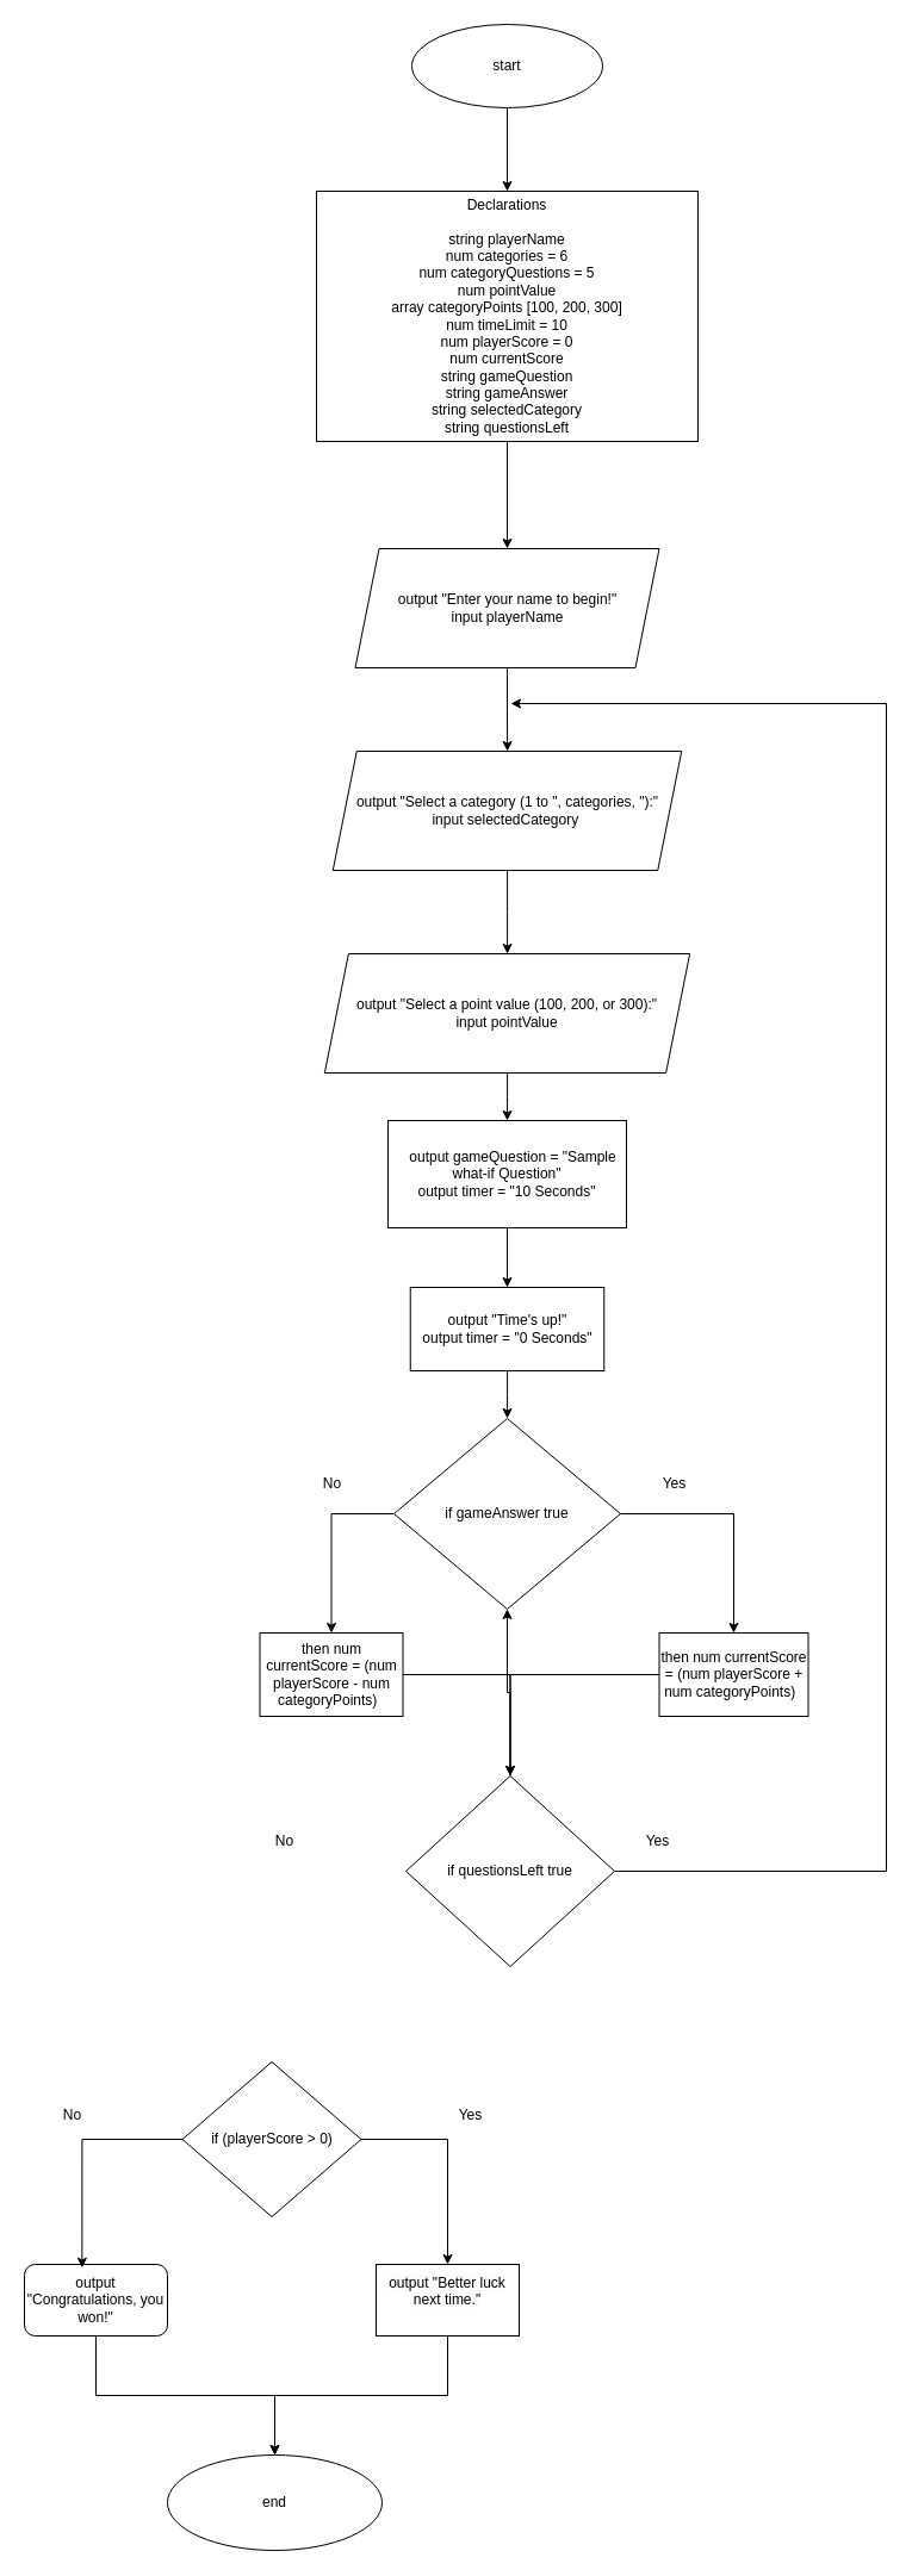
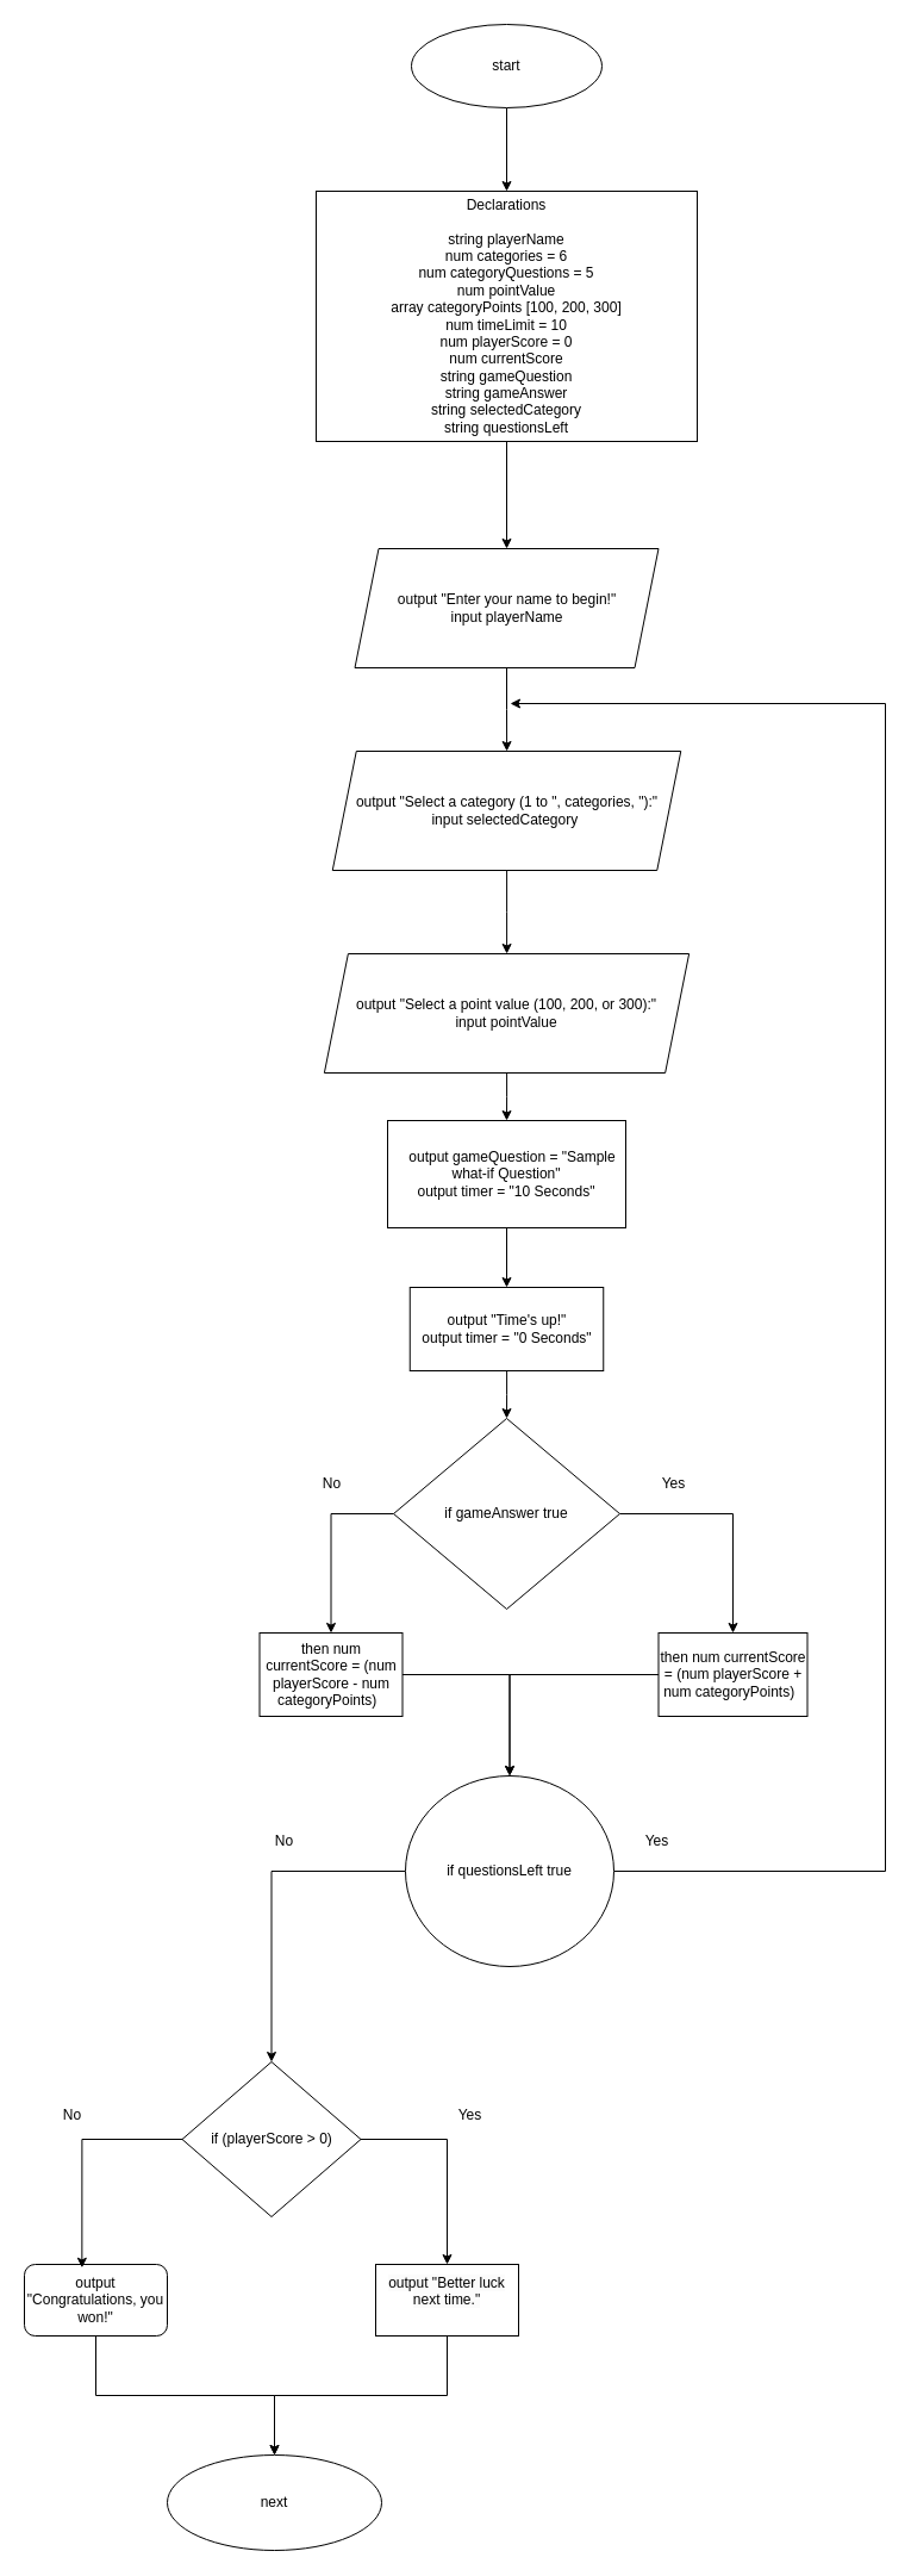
  <mxCell id="0" />
  <mxCell id="1" parent="0" />
  <mxCell id="2" style="edgeStyle=orthogonalEdgeStyle;rounded=0;orthogonalLoop=1;jettySize=auto;html=1;entryX=0.5;entryY=0;entryDx=0;entryDy=0;" parent="1" source="3" target="8" edge="1"><mxGeometry relative="1" as="geometry"><mxPoint x="425" y="260" as="targetPoint" /></mxGeometry></mxCell>
  <mxCell id="3" value="start" style="ellipse;whiteSpace=wrap;html=1;" parent="1" vertex="1"><mxGeometry x="345" y="20" width="160" height="70" as="geometry" /></mxCell>
  <mxCell id="4" style="edgeStyle=orthogonalEdgeStyle;rounded=0;orthogonalLoop=1;jettySize=auto;html=1;exitX=1;exitY=0.5;exitDx=0;exitDy=0;entryX=0.5;entryY=0;entryDx=0;entryDy=0;" parent="1" source="6" target="14" edge="1"><mxGeometry relative="1" as="geometry"><mxPoint x="587.5" y="1340" as="targetPoint" /></mxGeometry></mxCell>
  <mxCell id="5" style="edgeStyle=orthogonalEdgeStyle;rounded=0;orthogonalLoop=1;jettySize=auto;html=1;exitX=0;exitY=0.5;exitDx=0;exitDy=0;entryX=0.5;entryY=0;entryDx=0;entryDy=0;" parent="1" source="6" target="12" edge="1"><mxGeometry relative="1" as="geometry"><mxPoint x="277.5" y="1340" as="targetPoint" /></mxGeometry></mxCell>
  <mxCell id="6" value="if gameAnswer true" style="rhombus;whiteSpace=wrap;html=1;" parent="1" vertex="1"><mxGeometry x="330" y="1190" width="190" height="160" as="geometry" /></mxCell>
  <mxCell id="7" style="edgeStyle=orthogonalEdgeStyle;rounded=0;orthogonalLoop=1;jettySize=auto;html=1;entryX=0.5;entryY=0;entryDx=0;entryDy=0;" edge="1" parent="1" source="8" target="16"><mxGeometry relative="1" as="geometry" /></mxCell>
  <mxCell id="8" value="&lt;div&gt;&lt;span style=&quot;background-color: initial;&quot;&gt;Declarations&lt;/span&gt;&lt;/div&gt;&lt;div&gt;&lt;br&gt;&lt;/div&gt;&lt;div&gt;string playerName&lt;/div&gt;&lt;div&gt;&lt;span style=&quot;background-color: initial;&quot;&gt;num categories = 6&lt;/span&gt;&lt;/div&gt;&lt;div&gt;num categoryQuestions = 5&lt;/div&gt;&lt;div&gt;num pointValue&lt;/div&gt;&lt;div&gt;array categoryPoints [100, 200, 300]&lt;/div&gt;&lt;div&gt;num timeLimit = 10&lt;/div&gt;&lt;div&gt;num playerScore = 0&lt;/div&gt;&lt;div&gt;num currentScore&lt;/div&gt;&lt;div&gt;string gameQuestion&lt;br&gt;string gameAnswer&lt;br&gt;string selectedCategory&lt;/div&gt;&lt;div&gt;string questionsLeft&lt;/div&gt;" style="rounded=0;whiteSpace=wrap;html=1;" vertex="1" parent="1"><mxGeometry x="265" y="160" width="320" height="210" as="geometry" /></mxCell>
  <mxCell id="9" value="Yes" style="text;html=1;align=center;verticalAlign=middle;resizable=0;points=[];autosize=1;strokeColor=none;fillColor=none;" vertex="1" parent="1"><mxGeometry x="545" y="1230" width="40" height="30" as="geometry" /></mxCell>
  <mxCell id="10" value="No" style="text;html=1;align=center;verticalAlign=middle;resizable=0;points=[];autosize=1;strokeColor=none;fillColor=none;" vertex="1" parent="1"><mxGeometry x="257.5" y="1230" width="40" height="30" as="geometry" /></mxCell>
  <mxCell id="11" style="edgeStyle=orthogonalEdgeStyle;rounded=0;orthogonalLoop=1;jettySize=auto;html=1;entryX=0.5;entryY=0;entryDx=0;entryDy=0;" edge="1" parent="1" source="12" target="37"><mxGeometry relative="1" as="geometry" /></mxCell>
  <mxCell id="12" value="then num currentScore = (num playerScore - num categoryPoints)&amp;nbsp;&amp;nbsp;" style="rounded=0;whiteSpace=wrap;html=1;" vertex="1" parent="1"><mxGeometry x="217.5" y="1370" width="120" height="70" as="geometry" /></mxCell>
  <mxCell id="13" style="edgeStyle=orthogonalEdgeStyle;rounded=0;orthogonalLoop=1;jettySize=auto;html=1;entryX=0.5;entryY=0;entryDx=0;entryDy=0;" edge="1" parent="1" source="14" target="37"><mxGeometry relative="1" as="geometry" /></mxCell>
  <mxCell id="14" value="then num currentScore = (num playerScore + num categoryPoints)&amp;nbsp;&amp;nbsp;" style="rounded=0;whiteSpace=wrap;html=1;" vertex="1" parent="1"><mxGeometry x="552.5" y="1370" width="125" height="70" as="geometry" /></mxCell>
  <mxCell id="15" style="edgeStyle=orthogonalEdgeStyle;rounded=0;orthogonalLoop=1;jettySize=auto;html=1;" edge="1" parent="1" source="16" target="28"><mxGeometry relative="1" as="geometry" /></mxCell>
  <mxCell id="16" value="output &quot;Enter your name to begin!&quot;&lt;br&gt;input playerName" style="shape=parallelogram;perimeter=parallelogramPerimeter;whiteSpace=wrap;html=1;fixedSize=1;" vertex="1" parent="1"><mxGeometry x="297.5" y="460" width="255" height="100" as="geometry" /></mxCell>
  <mxCell id="17" style="edgeStyle=orthogonalEdgeStyle;rounded=0;orthogonalLoop=1;jettySize=auto;html=1;entryX=0.5;entryY=0;entryDx=0;entryDy=0;" edge="1" parent="1" source="18" target="34"><mxGeometry relative="1" as="geometry" /></mxCell>
  <mxCell id="18" value="&amp;nbsp; &amp;nbsp;output gameQuestion = &quot;Sample what-if Question&quot;&lt;div&gt;output timer = &quot;10 Seconds&quot;&lt;/div&gt;" style="rounded=0;whiteSpace=wrap;html=1;" vertex="1" parent="1"><mxGeometry x="325" y="940" width="200" height="90" as="geometry" /></mxCell>
  <mxCell id="19" style="edgeStyle=orthogonalEdgeStyle;rounded=0;orthogonalLoop=1;jettySize=auto;html=1;entryX=0.5;entryY=0;entryDx=0;entryDy=0;" edge="1" parent="1" source="20" target="24"><mxGeometry relative="1" as="geometry" /></mxCell>
  <mxCell id="20" value="if (playerScore &amp;gt; 0)" style="rhombus;whiteSpace=wrap;html=1;" vertex="1" parent="1"><mxGeometry x="152.5" y="1730" width="150" height="130" as="geometry" /></mxCell>
  <mxCell id="21" style="edgeStyle=orthogonalEdgeStyle;rounded=0;orthogonalLoop=1;jettySize=auto;html=1;entryX=0.5;entryY=0;entryDx=0;entryDy=0;" edge="1" parent="1" source="22" target="26"><mxGeometry relative="1" as="geometry"><mxPoint x="212.5" y="2020" as="targetPoint" /></mxGeometry></mxCell>
  <mxCell id="22" value="output &quot;Congratulations, you won!&quot;" style="rounded=1;whiteSpace=wrap;html=1;" vertex="1" parent="1"><mxGeometry x="20" y="1900" width="120" height="60" as="geometry" /></mxCell>
  <mxCell id="23" style="edgeStyle=orthogonalEdgeStyle;rounded=0;orthogonalLoop=1;jettySize=auto;html=1;" edge="1" parent="1" source="24" target="26"><mxGeometry relative="1" as="geometry" /></mxCell>
  <mxCell id="24" value="&#10;&lt;span style=&quot;color: rgb(0, 0, 0); font-family: Helvetica; font-size: 12px; font-style: normal; font-variant-ligatures: normal; font-variant-caps: normal; font-weight: 400; letter-spacing: normal; orphans: 2; text-align: center; text-indent: 0px; text-transform: none; widows: 2; word-spacing: 0px; -webkit-text-stroke-width: 0px; white-space: normal; background-color: rgb(251, 251, 251); text-decoration-thickness: initial; text-decoration-style: initial; text-decoration-color: initial; display: inline !important; float: none;&quot;&gt;output &quot;Better luck next time.&quot;&lt;/span&gt;&#10;&#10;" style="rounded=0;whiteSpace=wrap;html=1;" vertex="1" parent="1"><mxGeometry x="315" y="1900" width="120" height="60" as="geometry" /></mxCell>
  <mxCell id="25" style="edgeStyle=orthogonalEdgeStyle;rounded=0;orthogonalLoop=1;jettySize=auto;html=1;entryX=0.403;entryY=0.047;entryDx=0;entryDy=0;entryPerimeter=0;" edge="1" parent="1" source="20" target="22"><mxGeometry relative="1" as="geometry" /></mxCell>
- <mxCell id="26" value="end" style="ellipse;whiteSpace=wrap;html=1;" vertex="1" parent="1"><mxGeometry x="140" y="2060" width="180" height="80" as="geometry" /></mxCell>
+ <mxCell id="26" value="next" style="ellipse;whiteSpace=wrap;html=1;" vertex="1" parent="1"><mxGeometry x="140" y="2060" width="180" height="80" as="geometry" /></mxCell>
  <mxCell id="27" style="edgeStyle=orthogonalEdgeStyle;rounded=0;orthogonalLoop=1;jettySize=auto;html=1;" edge="1" parent="1" source="28" target="30"><mxGeometry relative="1" as="geometry" /></mxCell>
  <mxCell id="28" value="output &quot;Select a category (1 to &quot;, categories, &quot;):&quot;&lt;br/&gt;input selectedCategory&amp;nbsp;" style="shape=parallelogram;perimeter=parallelogramPerimeter;whiteSpace=wrap;html=1;fixedSize=1;" vertex="1" parent="1"><mxGeometry x="278.75" y="630" width="292.5" height="100" as="geometry" /></mxCell>
  <mxCell id="29" style="edgeStyle=orthogonalEdgeStyle;rounded=0;orthogonalLoop=1;jettySize=auto;html=1;" edge="1" parent="1" source="30" target="18"><mxGeometry relative="1" as="geometry" /></mxCell>
  <mxCell id="30" value="output &quot;Select a point value (100, 200, or 300):&quot;&lt;br/&gt;input pointValue" style="shape=parallelogram;perimeter=parallelogramPerimeter;whiteSpace=wrap;html=1;fixedSize=1;" vertex="1" parent="1"><mxGeometry x="271.88" y="800" width="306.25" height="100" as="geometry" /></mxCell>
  <mxCell id="31" value="Yes" style="text;html=1;align=center;verticalAlign=middle;resizable=0;points=[];autosize=1;strokeColor=none;fillColor=none;" vertex="1" parent="1"><mxGeometry x="373.75" y="1760" width="40" height="30" as="geometry" /></mxCell>
  <mxCell id="32" value="No" style="text;html=1;align=center;verticalAlign=middle;resizable=0;points=[];autosize=1;strokeColor=none;fillColor=none;" vertex="1" parent="1"><mxGeometry x="40" y="1760" width="40" height="30" as="geometry" /></mxCell>
  <mxCell id="33" style="edgeStyle=orthogonalEdgeStyle;rounded=0;orthogonalLoop=1;jettySize=auto;html=1;" edge="1" parent="1" source="34" target="6"><mxGeometry relative="1" as="geometry" /></mxCell>
  <mxCell id="34" value="output &quot;Time's up!&quot;&lt;div&gt;output timer = &quot;0 Seconds&quot;&lt;/div&gt;" style="rounded=0;whiteSpace=wrap;html=1;" vertex="1" parent="1"><mxGeometry x="343.75" y="1080" width="162.5" height="70" as="geometry" /></mxCell>
- <mxCell id="35" style="edgeStyle=orthogonalEdgeStyle;rounded=0;orthogonalLoop=1;jettySize=auto;html=1;" edge="1" parent="1" source="37" target="6"><mxGeometry relative="1" as="geometry" /></mxCell>
+ <mxCell id="35" style="edgeStyle=orthogonalEdgeStyle;rounded=0;orthogonalLoop=1;jettySize=auto;html=1;entryX=0.5;entryY=0;entryDx=0;entryDy=0;" edge="1" parent="1" source="37" target="20"><mxGeometry relative="1" as="geometry" /></mxCell>
  <mxCell id="36" style="edgeStyle=orthogonalEdgeStyle;rounded=0;orthogonalLoop=1;jettySize=auto;html=1;exitX=1;exitY=0.5;exitDx=0;exitDy=0;" edge="1" parent="1" source="37"><mxGeometry relative="1" as="geometry"><mxPoint x="428" y="590" as="targetPoint" /><mxPoint x="520" y="1570" as="sourcePoint" /><Array as="points"><mxPoint x="743" y="1570" /><mxPoint x="743" y="590" /></Array></mxGeometry></mxCell>
- <mxCell id="37" value="if questionsLeft true" style="rhombus;whiteSpace=wrap;html=1;" vertex="1" parent="1"><mxGeometry x="340" y="1490" width="175" height="160" as="geometry" /></mxCell>
+ <mxCell id="37" value="if questionsLeft true" style="ellipse;whiteSpace=wrap;html=1;" vertex="1" parent="1"><mxGeometry x="340" y="1490" width="175" height="160" as="geometry" /></mxCell>
  <mxCell id="38" value="Yes" style="text;html=1;align=center;verticalAlign=middle;resizable=0;points=[];autosize=1;strokeColor=none;fillColor=none;" vertex="1" parent="1"><mxGeometry x="531.25" y="1530" width="40" height="30" as="geometry" /></mxCell>
  <mxCell id="39" value="No" style="text;html=1;align=center;verticalAlign=middle;resizable=0;points=[];autosize=1;strokeColor=none;fillColor=none;" vertex="1" parent="1"><mxGeometry x="217.5" y="1530" width="40" height="30" as="geometry" /></mxCell>
